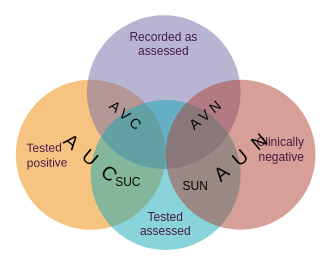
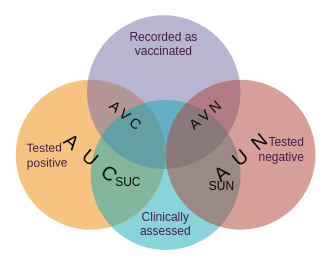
  <mxCell id="0" />
  <mxCell id="1" parent="0" />
  <mxCell id="2" value="&lt;div&gt;Tested &lt;br&gt;&lt;/div&gt;&lt;div&gt;positive&lt;/div&gt;" style="ellipse;whiteSpace=wrap;html=1;aspect=fixed;rounded=1;shadow=0;glass=0;labelBackgroundColor=none;strokeColor=none;strokeWidth=1;fillColor=#F08705;gradientColor=none;fontFamily=Helvetica;fontSize=16;fontColor=#471D47;align=left;opacity=50;verticalAlign=middle;spacing=15;rotation=-1;" parent="1" vertex="1"><mxGeometry x="20" y="106" width="200" height="200" as="geometry" /></mxCell>
- <mxCell id="3" value="&lt;div&gt;Recorded as &lt;br&gt;&lt;/div&gt;&lt;div&gt;assessed&lt;/div&gt;" style="ellipse;whiteSpace=wrap;html=1;aspect=fixed;rounded=1;shadow=0;glass=0;labelBackgroundColor=none;strokeColor=none;strokeWidth=1;fillColor=#736CA8;gradientColor=none;fontFamily=Helvetica;fontSize=16;fontColor=#471D47;align=center;opacity=50;spacing=15;verticalAlign=top;" parent="1" vertex="1"><mxGeometry x="115" y="20" width="205" height="205" as="geometry" /></mxCell>
- <mxCell id="4" value="&lt;div&gt;Tested&lt;/div&gt;&lt;div&gt;assessed&lt;br&gt;&lt;/div&gt;" style="ellipse;whiteSpace=wrap;html=1;aspect=fixed;rounded=1;shadow=0;glass=0;labelBackgroundColor=none;strokeColor=none;strokeWidth=1;fillColor=#12AAB5;gradientColor=none;fontFamily=Helvetica;fontSize=16;fontColor=#471D47;align=center;opacity=50;spacing=15;verticalAlign=bottom;" parent="1" vertex="1"><mxGeometry x="120" y="133" width="200" height="200" as="geometry" /></mxCell>
- <mxCell id="5" value="&lt;div&gt;Clinically &lt;br&gt;&lt;/div&gt;&lt;div&gt;negative&lt;/div&gt;" style="ellipse;whiteSpace=wrap;html=1;aspect=fixed;rounded=1;shadow=0;glass=0;labelBackgroundColor=none;strokeColor=none;strokeWidth=1;fillColor=#AE4132;gradientColor=none;fontFamily=Helvetica;fontSize=16;fontColor=#471D47;align=right;opacity=50;verticalAlign=middle;spacingBottom=15;spacing=15;" parent="1" vertex="1"><mxGeometry x="220" y="106" width="200" height="200" as="geometry" /></mxCell>
+ <mxCell id="3" value="&lt;div&gt;Recorded as &lt;br&gt;&lt;/div&gt;&lt;div&gt;vaccinated&lt;/div&gt;" style="ellipse;whiteSpace=wrap;html=1;aspect=fixed;rounded=1;shadow=0;glass=0;labelBackgroundColor=none;strokeColor=none;strokeWidth=1;fillColor=#736CA8;gradientColor=none;fontFamily=Helvetica;fontSize=16;fontColor=#471D47;align=center;opacity=50;spacing=15;verticalAlign=top;" parent="1" vertex="1"><mxGeometry x="115" y="20" width="205" height="205" as="geometry" /></mxCell>
+ <mxCell id="4" value="&lt;div&gt;Clinically&lt;/div&gt;&lt;div&gt;assessed&lt;br&gt;&lt;/div&gt;" style="ellipse;whiteSpace=wrap;html=1;aspect=fixed;rounded=1;shadow=0;glass=0;labelBackgroundColor=none;strokeColor=none;strokeWidth=1;fillColor=#12AAB5;gradientColor=none;fontFamily=Helvetica;fontSize=16;fontColor=#471D47;align=center;opacity=50;spacing=15;verticalAlign=bottom;" parent="1" vertex="1"><mxGeometry x="120" y="133" width="200" height="200" as="geometry" /></mxCell>
+ <mxCell id="5" value="&lt;div&gt;Tested &lt;br&gt;&lt;/div&gt;&lt;div&gt;negative&lt;/div&gt;" style="ellipse;whiteSpace=wrap;html=1;aspect=fixed;rounded=1;shadow=0;glass=0;labelBackgroundColor=none;strokeColor=none;strokeWidth=1;fillColor=#AE4132;gradientColor=none;fontFamily=Helvetica;fontSize=16;fontColor=#471D47;align=right;opacity=50;verticalAlign=middle;spacingBottom=15;spacing=15;" parent="1" vertex="1"><mxGeometry x="220" y="106" width="200" height="200" as="geometry" /></mxCell>
  <mxCell id="6" value="A V C" style="text;html=1;strokeColor=none;fillColor=none;align=center;verticalAlign=middle;whiteSpace=wrap;rounded=0;shadow=0;glass=0;labelBackgroundColor=none;fontFamily=Helvetica;fontSize=19;fontColor=#080808;rotation=40;" parent="1" vertex="1"><mxGeometry x="120" y="144" width="93" height="20" as="geometry" /></mxCell>
  <mxCell id="7" value="SUC" style="text;html=1;strokeColor=none;fillColor=none;align=center;verticalAlign=middle;whiteSpace=wrap;rounded=0;shadow=0;glass=0;labelBackgroundColor=none;fontFamily=Helvetica;fontSize=16;fontColor=#080808;" parent="1" vertex="1"><mxGeometry x="150" y="232" width="40" height="20" as="geometry" /></mxCell>
  <mxCell id="8" value="A V N" style="text;html=1;strokeColor=none;fillColor=none;align=center;verticalAlign=middle;whiteSpace=wrap;rounded=0;shadow=0;glass=0;labelBackgroundColor=none;fontFamily=Helvetica;fontSize=19;fontColor=#080808;rotation=-40;" parent="1" vertex="1"><mxGeometry x="227" y="144" width="93" height="20" as="geometry" /></mxCell>
  <mxCell id="9" value="A&amp;nbsp; U&amp;nbsp; C" style="text;html=1;strokeColor=none;fillColor=none;align=center;verticalAlign=middle;whiteSpace=wrap;rounded=0;shadow=0;glass=0;labelBackgroundColor=none;fontFamily=Helvetica;fontSize=26;fontColor=#080808;rotation=40;" parent="1" vertex="1"><mxGeometry x="73.5" y="200" width="93" height="20" as="geometry" /></mxCell>
  <mxCell id="10" value="A&amp;nbsp; U&amp;nbsp; N" style="text;html=1;strokeColor=none;fillColor=none;align=center;verticalAlign=middle;whiteSpace=wrap;rounded=0;shadow=0;glass=0;labelBackgroundColor=none;fontFamily=Helvetica;fontSize=26;fontColor=#080808;rotation=-40;" parent="1" vertex="1"><mxGeometry x="273.5" y="200" width="93" height="20" as="geometry" /></mxCell>
- <mxCell id="11" value="SUN" style="text;html=1;strokeColor=none;fillColor=none;align=center;verticalAlign=middle;whiteSpace=wrap;rounded=0;shadow=0;glass=0;labelBackgroundColor=none;fontFamily=Helvetica;fontSize=16;fontColor=#080808;" parent="1" vertex="1"><mxGeometry x="240" y="237" width="40" height="20" as="geometry" /></mxCell>
+ <mxCell id="11" value="SUN" style="text;html=1;strokeColor=none;fillColor=none;align=center;verticalAlign=middle;whiteSpace=wrap;rounded=0;shadow=0;glass=0;labelBackgroundColor=none;fontFamily=Helvetica;fontSize=16;fontColor=#080808;" parent="1" vertex="1"><mxGeometry x="275" y="237" width="40" height="20" as="geometry" /></mxCell>
